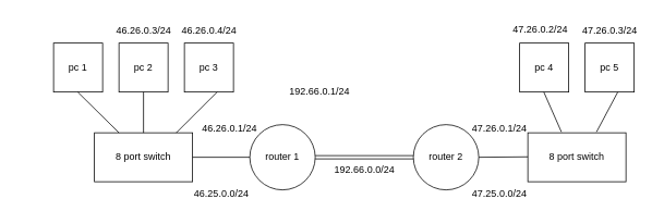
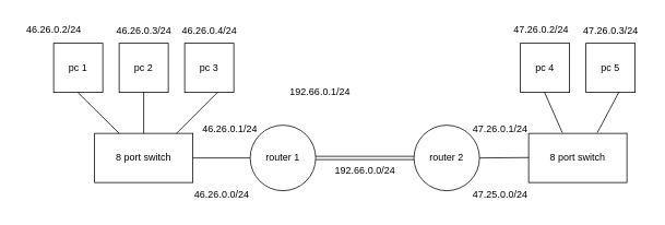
  <mxCell id="0" />
  <mxCell id="1" parent="0" />
  <mxCell id="2" value="pc 1" style="whiteSpace=wrap;html=1;aspect=fixed;" vertex="1" parent="1"><mxGeometry x="65" y="52" width="60" height="60" as="geometry" /></mxCell>
  <mxCell id="3" value="pc 2" style="whiteSpace=wrap;html=1;aspect=fixed;" vertex="1" parent="1"><mxGeometry x="145" y="52" width="60" height="60" as="geometry" /></mxCell>
  <mxCell id="4" value="pc 3" style="whiteSpace=wrap;html=1;aspect=fixed;" vertex="1" parent="1"><mxGeometry x="225" y="52" width="60" height="60" as="geometry" /></mxCell>
  <mxCell id="5" value="pc 5" style="whiteSpace=wrap;html=1;aspect=fixed;" vertex="1" parent="1"><mxGeometry x="715" y="52" width="60" height="60" as="geometry" /></mxCell>
  <mxCell id="6" value="pc 4" style="whiteSpace=wrap;html=1;aspect=fixed;" vertex="1" parent="1"><mxGeometry x="635" y="52" width="60" height="60" as="geometry" /></mxCell>
  <mxCell id="7" value="8 port switch" style="rounded=0;whiteSpace=wrap;html=1;" vertex="1" parent="1"><mxGeometry x="115" y="162" width="120" height="60" as="geometry" /></mxCell>
  <mxCell id="8" value="8 port switch" style="rounded=0;whiteSpace=wrap;html=1;" vertex="1" parent="1"><mxGeometry x="645" y="162" width="120" height="60" as="geometry" /></mxCell>
  <mxCell id="9" value="router 1" style="ellipse;whiteSpace=wrap;html=1;aspect=fixed;" vertex="1" parent="1"><mxGeometry x="305" y="152" width="80" height="80" as="geometry" /></mxCell>
  <mxCell id="10" value="router 2" style="ellipse;whiteSpace=wrap;html=1;aspect=fixed;" vertex="1" parent="1"><mxGeometry x="505" y="152" width="80" height="80" as="geometry" /></mxCell>
  <mxCell id="11" value="" style="shape=link;html=1;rounded=0;entryX=0;entryY=0.5;entryDx=0;entryDy=0;" edge="1" parent="1" target="10"><mxGeometry width="100" relative="1" as="geometry"><mxPoint x="385" y="192" as="sourcePoint" /><mxPoint x="485" y="191.5" as="targetPoint" /></mxGeometry></mxCell>
  <mxCell id="12" value="" style="endArrow=none;html=1;rounded=0;exitX=1;exitY=0.5;exitDx=0;exitDy=0;" edge="1" parent="1" source="7"><mxGeometry width="50" height="50" relative="1" as="geometry"><mxPoint x="255" y="242" as="sourcePoint" /><mxPoint x="305" y="192" as="targetPoint" /></mxGeometry></mxCell>
  <mxCell id="13" value="" style="endArrow=none;html=1;rounded=0;" edge="1" parent="1"><mxGeometry width="50" height="50" relative="1" as="geometry"><mxPoint x="585" y="192" as="sourcePoint" /><mxPoint x="645" y="191.5" as="targetPoint" /></mxGeometry></mxCell>
  <mxCell id="14" value="" style="endArrow=none;html=1;rounded=0;" edge="1" parent="1"><mxGeometry width="50" height="50" relative="1" as="geometry"><mxPoint x="215" y="162" as="sourcePoint" /><mxPoint x="265" y="112" as="targetPoint" /></mxGeometry></mxCell>
  <mxCell id="15" value="" style="endArrow=none;html=1;rounded=0;exitX=0.7;exitY=-0.017;exitDx=0;exitDy=0;exitPerimeter=0;" edge="1" parent="1" source="8"><mxGeometry width="50" height="50" relative="1" as="geometry"><mxPoint x="705" y="162" as="sourcePoint" /><mxPoint x="755" y="112" as="targetPoint" /></mxGeometry></mxCell>
  <mxCell id="16" value="" style="endArrow=none;html=1;rounded=0;exitX=0.5;exitY=0;exitDx=0;exitDy=0;" edge="1" parent="1" source="7"><mxGeometry width="50" height="50" relative="1" as="geometry"><mxPoint x="125" y="162" as="sourcePoint" /><mxPoint x="175" y="112" as="targetPoint" /></mxGeometry></mxCell>
  <mxCell id="17" value="" style="endArrow=none;html=1;rounded=0;exitX=0.342;exitY=-0.017;exitDx=0;exitDy=0;exitPerimeter=0;" edge="1" parent="1" source="8"><mxGeometry width="50" height="50" relative="1" as="geometry"><mxPoint x="664.5" y="162" as="sourcePoint" /><mxPoint x="664.5" y="112" as="targetPoint" /></mxGeometry></mxCell>
  <mxCell id="18" value="" style="endArrow=none;html=1;rounded=0;exitX=0.25;exitY=0;exitDx=0;exitDy=0;" edge="1" parent="1" source="7"><mxGeometry width="50" height="50" relative="1" as="geometry"><mxPoint x="94.5" y="162" as="sourcePoint" /><mxPoint x="94.5" y="112" as="targetPoint" /></mxGeometry></mxCell>
+ <mxCell id="19" value="46.26.0.2/24" style="text;html=1;align=center;verticalAlign=middle;resizable=0;points=[];autosize=1;strokeColor=none;fillColor=none;" vertex="1" parent="1"><mxGeometry x="20" y="20" width="90" height="30" as="geometry" /></mxCell>
  <mxCell id="20" value="46.26.0.3/24" style="text;html=1;align=center;verticalAlign=middle;resizable=0;points=[];autosize=1;strokeColor=none;fillColor=none;" vertex="1" parent="1"><mxGeometry x="130" y="22" width="90" height="30" as="geometry" /></mxCell>
  <mxCell id="21" value="46.26.0.4/24" style="text;html=1;align=center;verticalAlign=middle;resizable=0;points=[];autosize=1;strokeColor=none;fillColor=none;" vertex="1" parent="1"><mxGeometry x="210" y="22" width="90" height="30" as="geometry" /></mxCell>
- <mxCell id="22" value="46.25.0.0/24" style="text;html=1;align=center;verticalAlign=middle;resizable=0;points=[];autosize=1;strokeColor=none;fillColor=none;" vertex="1" parent="1"><mxGeometry x="225" y="222" width="90" height="30" as="geometry" /></mxCell>
+ <mxCell id="22" value="46.26.0.0/24" style="text;html=1;align=center;verticalAlign=middle;resizable=0;points=[];autosize=1;strokeColor=none;fillColor=none;" vertex="1" parent="1"><mxGeometry x="225" y="222" width="90" height="30" as="geometry" /></mxCell>
  <mxCell id="23" value="47.26.0.2/24" style="text;html=1;align=center;verticalAlign=middle;resizable=0;points=[];autosize=1;strokeColor=none;fillColor=none;" vertex="1" parent="1"><mxGeometry x="615" y="20" width="90" height="30" as="geometry" /></mxCell>
  <mxCell id="24" value="47.26.0.3/24" style="text;html=1;align=center;verticalAlign=middle;resizable=0;points=[];autosize=1;strokeColor=none;fillColor=none;" vertex="1" parent="1"><mxGeometry x="700" y="22" width="90" height="30" as="geometry" /></mxCell>
  <mxCell id="25" value="47.25.0.0/24" style="text;html=1;align=center;verticalAlign=middle;resizable=0;points=[];autosize=1;strokeColor=none;fillColor=none;" vertex="1" parent="1"><mxGeometry x="565" y="222" width="90" height="30" as="geometry" /></mxCell>
  <mxCell id="26" value="192.66.0.1/24" style="text;html=1;align=center;verticalAlign=middle;resizable=0;points=[];autosize=1;strokeColor=none;fillColor=none;" vertex="1" parent="1"><mxGeometry x="340" y="97" width="100" height="30" as="geometry" /></mxCell>
  <mxCell id="27" value="192.66.0.0/24" style="text;html=1;align=center;verticalAlign=middle;resizable=0;points=[];autosize=1;strokeColor=none;fillColor=none;" vertex="1" parent="1"><mxGeometry x="395" y="192" width="100" height="30" as="geometry" /></mxCell>
  <mxCell id="28" value="46.26.0.1/24" style="text;html=1;align=center;verticalAlign=middle;resizable=0;points=[];autosize=1;strokeColor=none;fillColor=none;" vertex="1" parent="1"><mxGeometry x="235" y="142" width="90" height="30" as="geometry" /></mxCell>
  <mxCell id="29" value="47.26.0.1/24" style="text;html=1;align=center;verticalAlign=middle;resizable=0;points=[];autosize=1;strokeColor=none;fillColor=none;" vertex="1" parent="1"><mxGeometry x="565" y="142" width="90" height="30" as="geometry" /></mxCell>
